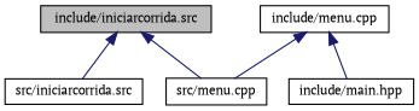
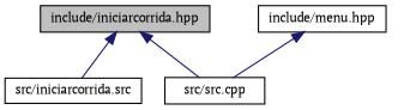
  digraph {
    fontname="PT Serif"
    node [color=black fillcolor=white fontname="PT Serif" fontsize=10 shape=record style=filled]
    edge [color=midnightblue dir=back fontname="PT Serif" fontsize=10 labelfontname=Helvetica labelfontsize=10 style=solid]
-   n1 [fillcolor=grey75 fontcolor=black height=0.2 label="include/iniciarcorrida.src" width=0.4]
+   n1 [fillcolor=grey75 fontcolor=black height=0.2 label="include/iniciarcorrida.hpp" width=0.4]
    n2 [height=0.2 label="src/iniciarcorrida.src" width=0.4]
-   n3 [height=0.2 label="src/menu.cpp" width=0.4]
-   n4 [height=0.2 label="include/menu.cpp" width=0.4]
-   n5 [height=0.2 label="include/main.hpp" width=0.4]
+   n3 [height=0.2 label="src/src.cpp" width=0.4]
+   n4 [height=0.2 label="include/menu.hpp" width=0.4]
    n1 -> n2
    n1 -> n3
    n4 -> n3
-   n4 -> n5
  }
